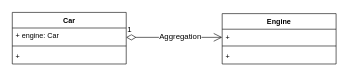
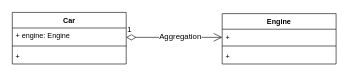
  <mxCell id="0" />
  <mxCell id="1" parent="0" />
  <mxCell id="2" value="Engine" style="swimlane;fontStyle=1;align=center;verticalAlign=top;childLayout=stackLayout;horizontal=1;startSize=26;horizontalStack=0;resizeParent=1;resizeParentMax=0;resizeLast=0;collapsible=1;marginBottom=0;" parent="1" vertex="1"><mxGeometry x="370" y="22" width="190" height="84" as="geometry"><mxRectangle x="350" y="220" width="80" height="30" as="alternateBounds" /></mxGeometry></mxCell>
  <mxCell id="3" value="+ " style="text;strokeColor=none;fillColor=none;align=left;verticalAlign=top;spacingLeft=4;spacingRight=4;overflow=hidden;rotatable=0;points=[[0,0.5],[1,0.5]];portConstraint=eastwest;" parent="2" vertex="1"><mxGeometry y="26" width="190" height="24" as="geometry" /></mxCell>
  <mxCell id="4" value="" style="line;strokeWidth=1;fillColor=none;align=left;verticalAlign=middle;spacingTop=-1;spacingLeft=3;spacingRight=3;rotatable=0;labelPosition=right;points=[];portConstraint=eastwest;strokeColor=inherit;" parent="2" vertex="1"><mxGeometry y="50" width="190" height="8" as="geometry" /></mxCell>
  <mxCell id="5" value="+" style="text;strokeColor=none;fillColor=none;align=left;verticalAlign=top;spacingLeft=4;spacingRight=4;overflow=hidden;rotatable=0;points=[[0,0.5],[1,0.5]];portConstraint=eastwest;" parent="2" vertex="1"><mxGeometry y="58" width="190" height="26" as="geometry" /></mxCell>
  <mxCell id="6" value="Car" style="swimlane;fontStyle=1;align=center;verticalAlign=top;childLayout=stackLayout;horizontal=1;startSize=26;horizontalStack=0;resizeParent=1;resizeParentMax=0;resizeLast=0;collapsible=1;marginBottom=0;" parent="1" vertex="1"><mxGeometry x="20" y="20" width="190" height="86" as="geometry" /></mxCell>
- <mxCell id="7" value="+ engine: Car" style="text;strokeColor=none;fillColor=none;align=left;verticalAlign=top;spacingLeft=4;spacingRight=4;overflow=hidden;rotatable=0;points=[[0,0.5],[1,0.5]];portConstraint=eastwest;" parent="6" vertex="1"><mxGeometry y="26" width="190" height="26" as="geometry" /></mxCell>
+ <mxCell id="7" value="+ engine: Engine" style="text;strokeColor=none;fillColor=none;align=left;verticalAlign=top;spacingLeft=4;spacingRight=4;overflow=hidden;rotatable=0;points=[[0,0.5],[1,0.5]];portConstraint=eastwest;" parent="6" vertex="1"><mxGeometry y="26" width="190" height="26" as="geometry" /></mxCell>
  <mxCell id="8" value="" style="line;strokeWidth=1;fillColor=none;align=left;verticalAlign=middle;spacingTop=-1;spacingLeft=3;spacingRight=3;rotatable=0;labelPosition=right;points=[];portConstraint=eastwest;strokeColor=inherit;" parent="6" vertex="1"><mxGeometry y="52" width="190" height="8" as="geometry" /></mxCell>
  <mxCell id="9" value="+ " style="text;strokeColor=none;fillColor=none;align=left;verticalAlign=top;spacingLeft=4;spacingRight=4;overflow=hidden;rotatable=0;points=[[0,0.5],[1,0.5]];portConstraint=eastwest;" parent="6" vertex="1"><mxGeometry y="60" width="190" height="26" as="geometry" /></mxCell>
  <mxCell id="10" value="1" style="endArrow=open;html=1;endSize=12;startArrow=diamondThin;startSize=14;startFill=0;edgeStyle=orthogonalEdgeStyle;align=left;verticalAlign=bottom;rounded=0;fontSize=13;" edge="1" parent="1"><mxGeometry x="-1" y="3" relative="1" as="geometry"><mxPoint x="210" y="61.58" as="sourcePoint" /><mxPoint x="370" y="61.58" as="targetPoint" /></mxGeometry></mxCell>
  <mxCell id="11" value="Aggregation" style="edgeLabel;html=1;align=center;verticalAlign=middle;resizable=0;points=[];fontSize=13;" vertex="1" connectable="0" parent="10"><mxGeometry x="0.113" y="3" relative="1" as="geometry"><mxPoint as="offset" /></mxGeometry></mxCell>
